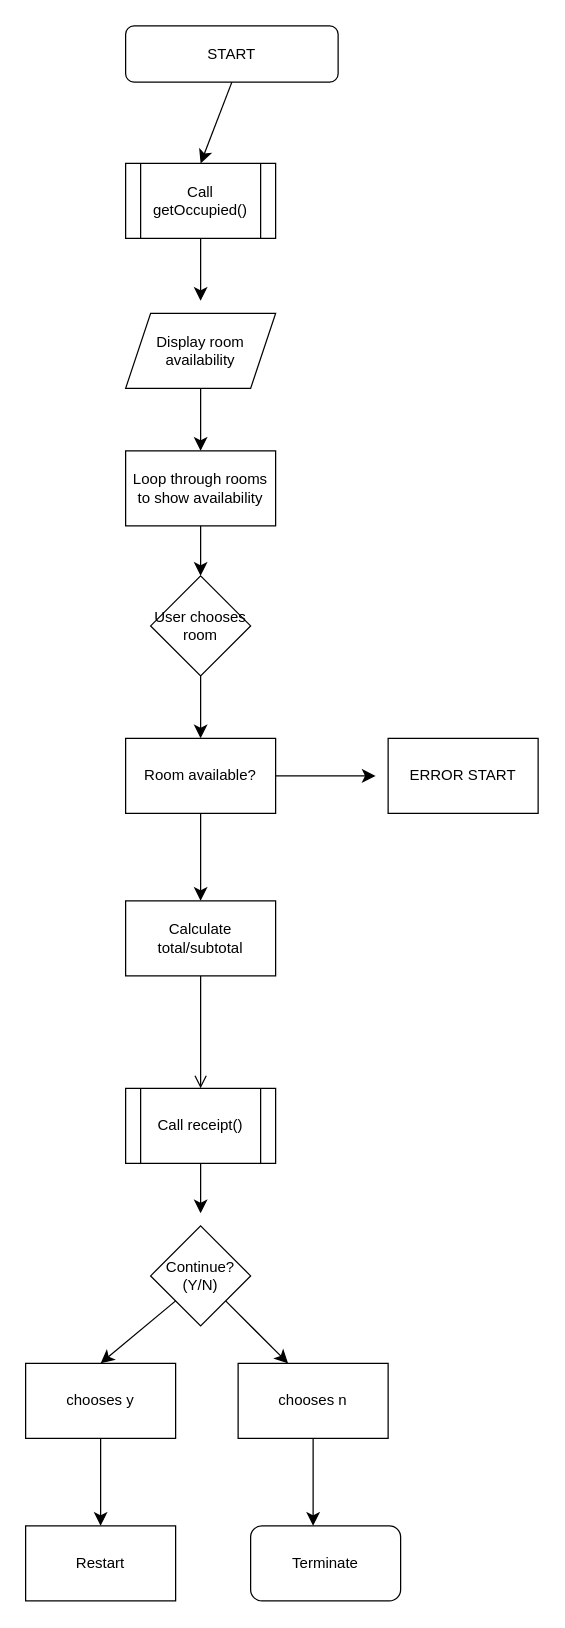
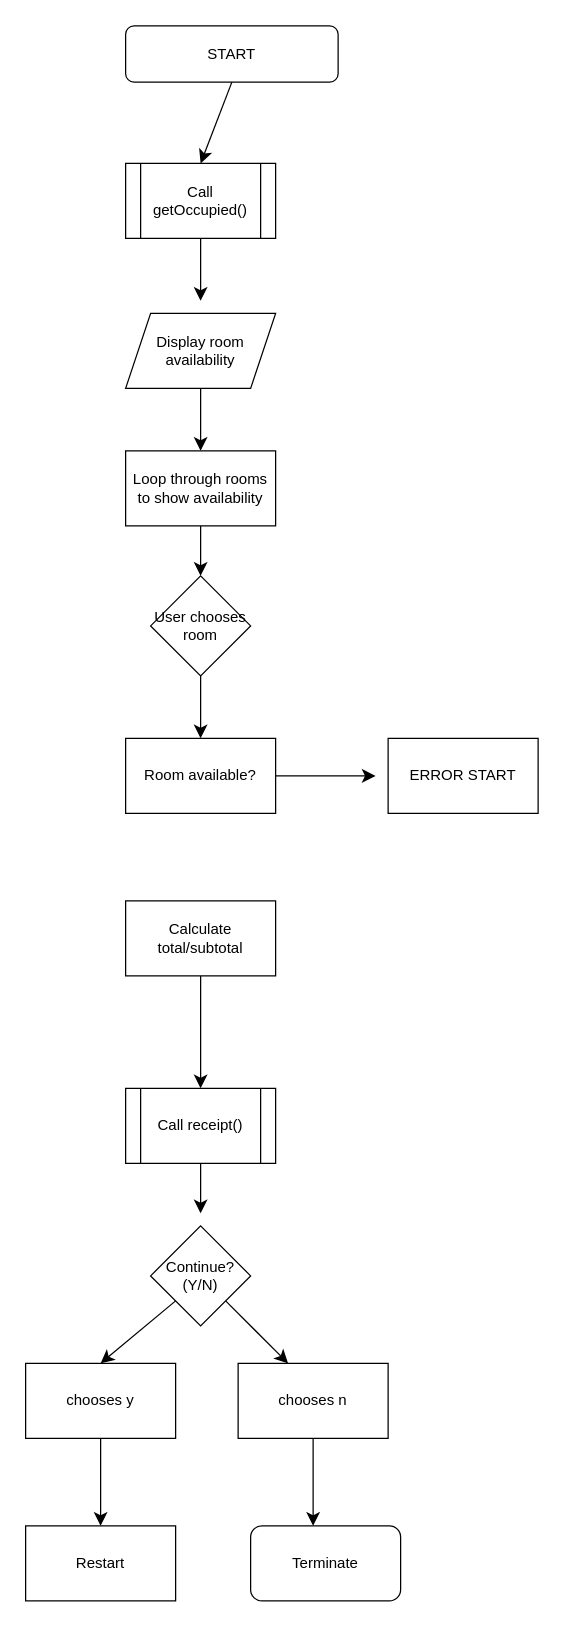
  <mxCell id="0" />
  <mxCell id="1" parent="0" />
  <mxCell id="2" value="START" style="rounded=1;whiteSpace=wrap;html=1;" vertex="1" parent="1"><mxGeometry x="100" y="20" width="170" height="45" as="geometry" /></mxCell>
  <mxCell id="3" value="" style="endArrow=classic;html=1;rounded=0;fontSize=12;startSize=8;endSize=8;curved=1;exitX=0.5;exitY=1;exitDx=0;exitDy=0;" edge="1" parent="1" source="2"><mxGeometry width="50" height="50" relative="1" as="geometry"><mxPoint x="130" y="160" as="sourcePoint" /><mxPoint x="160" y="130" as="targetPoint" /></mxGeometry></mxCell>
  <mxCell id="4" value="Call getOccupied()" style="shape=process;whiteSpace=wrap;html=1;backgroundOutline=1;" vertex="1" parent="1"><mxGeometry x="100" y="130" width="120" height="60" as="geometry" /></mxCell>
  <mxCell id="5" value="" style="endArrow=classic;html=1;rounded=0;fontSize=12;startSize=8;endSize=8;curved=1;exitX=0.5;exitY=1;exitDx=0;exitDy=0;" edge="1" parent="1" source="4"><mxGeometry width="50" height="50" relative="1" as="geometry"><mxPoint x="100" y="290" as="sourcePoint" /><mxPoint x="160" y="240" as="targetPoint" /></mxGeometry></mxCell>
  <mxCell id="6" value="Display room availability" style="shape=parallelogram;perimeter=parallelogramPerimeter;whiteSpace=wrap;html=1;fixedSize=1;" vertex="1" parent="1"><mxGeometry x="100" y="250" width="120" height="60" as="geometry" /></mxCell>
  <mxCell id="7" value="" style="endArrow=classic;html=1;rounded=0;fontSize=12;startSize=8;endSize=8;curved=1;exitX=0.5;exitY=1;exitDx=0;exitDy=0;" edge="1" parent="1" source="6"><mxGeometry width="50" height="50" relative="1" as="geometry"><mxPoint x="100" y="290" as="sourcePoint" /><mxPoint x="160" y="360" as="targetPoint" /></mxGeometry></mxCell>
  <mxCell id="8" value="Loop through rooms to show availability" style="rounded=0;whiteSpace=wrap;html=1;" vertex="1" parent="1"><mxGeometry x="100" y="360" width="120" height="60" as="geometry" /></mxCell>
  <mxCell id="9" value="" style="endArrow=classic;html=1;rounded=0;fontSize=12;startSize=8;endSize=8;curved=1;exitX=0.5;exitY=1;exitDx=0;exitDy=0;" edge="1" parent="1" source="8"><mxGeometry width="50" height="50" relative="1" as="geometry"><mxPoint x="100" y="290" as="sourcePoint" /><mxPoint x="160" y="460" as="targetPoint" /></mxGeometry></mxCell>
  <mxCell id="10" value="User chooses room" style="rhombus;whiteSpace=wrap;html=1;" vertex="1" parent="1"><mxGeometry x="120" y="460" width="80" height="80" as="geometry" /></mxCell>
  <mxCell id="11" value="" style="endArrow=classic;html=1;rounded=0;fontSize=12;startSize=8;endSize=8;curved=1;exitX=0.5;exitY=1;exitDx=0;exitDy=0;" edge="1" parent="1" source="10"><mxGeometry width="50" height="50" relative="1" as="geometry"><mxPoint x="180" y="640" as="sourcePoint" /><mxPoint x="160" y="590" as="targetPoint" /></mxGeometry></mxCell>
  <mxCell id="12" value="Room available?" style="rounded=0;whiteSpace=wrap;html=1;" vertex="1" parent="1"><mxGeometry x="100" y="590" width="120" height="60" as="geometry" /></mxCell>
  <mxCell id="13" value="" style="endArrow=classic;html=1;rounded=0;fontSize=12;startSize=8;endSize=8;curved=1;exitX=1;exitY=0.5;exitDx=0;exitDy=0;" edge="1" parent="1" source="12"><mxGeometry width="50" height="50" relative="1" as="geometry"><mxPoint x="270" y="650" as="sourcePoint" /><mxPoint x="300" y="620" as="targetPoint" /></mxGeometry></mxCell>
  <mxCell id="14" value="ERROR START" style="rounded=0;whiteSpace=wrap;html=1;" vertex="1" parent="1"><mxGeometry x="310" y="590" width="120" height="60" as="geometry" /></mxCell>
  <mxCell id="15" value="Calculate total/subtotal" style="rounded=0;whiteSpace=wrap;html=1;" vertex="1" parent="1"><mxGeometry x="100" y="720" width="120" height="60" as="geometry" /></mxCell>
- <mxCell id="16" value="" style="endArrow=classic;html=1;rounded=0;fontSize=12;startSize=8;endSize=8;curved=1;exitX=0.5;exitY=1;exitDx=0;exitDy=0;entryX=0.5;entryY=0;entryDx=0;entryDy=0;" edge="1" parent="1" source="12" target="15"><mxGeometry width="50" height="50" relative="1" as="geometry"><mxPoint x="110" y="490" as="sourcePoint" /><mxPoint x="160" y="440" as="targetPoint" /></mxGeometry></mxCell>
  <mxCell id="17" value="Call receipt()" style="shape=process;whiteSpace=wrap;html=1;backgroundOutline=1;" vertex="1" parent="1"><mxGeometry x="100" y="870" width="120" height="60" as="geometry" /></mxCell>
- <mxCell id="18" value="" style="endArrow=open;html=1;rounded=0;fontSize=12;startSize=8;endSize=8;curved=1;exitX=0.5;exitY=1;exitDx=0;exitDy=0;entryX=0.5;entryY=0;entryDx=0;entryDy=0;" edge="1" parent="1" source="15" target="17"><mxGeometry width="50" height="50" relative="1" as="geometry"><mxPoint x="110" y="720" as="sourcePoint" /><mxPoint x="160" y="670" as="targetPoint" /></mxGeometry></mxCell>
+ <mxCell id="18" value="" style="endArrow=classic;html=1;rounded=0;fontSize=12;startSize=8;endSize=8;curved=1;exitX=0.5;exitY=1;exitDx=0;exitDy=0;entryX=0.5;entryY=0;entryDx=0;entryDy=0;" edge="1" parent="1" source="15" target="17"><mxGeometry width="50" height="50" relative="1" as="geometry"><mxPoint x="110" y="720" as="sourcePoint" /><mxPoint x="160" y="670" as="targetPoint" /></mxGeometry></mxCell>
  <mxCell id="19" value="" style="endArrow=classic;html=1;rounded=0;fontSize=12;startSize=8;endSize=8;curved=1;exitX=0.5;exitY=1;exitDx=0;exitDy=0;" edge="1" parent="1" source="17"><mxGeometry width="50" height="50" relative="1" as="geometry"><mxPoint x="110" y="920" as="sourcePoint" /><mxPoint x="160" y="970" as="targetPoint" /></mxGeometry></mxCell>
  <mxCell id="20" value="Continue?&lt;div&gt;(Y/N)&lt;/div&gt;" style="rhombus;whiteSpace=wrap;html=1;" vertex="1" parent="1"><mxGeometry x="120" y="980" width="80" height="80" as="geometry" /></mxCell>
  <mxCell id="21" value="" style="endArrow=classic;html=1;rounded=0;fontSize=12;startSize=8;endSize=8;curved=1;exitX=0;exitY=1;exitDx=0;exitDy=0;" edge="1" parent="1" source="20"><mxGeometry width="50" height="50" relative="1" as="geometry"><mxPoint x="-70" y="1060" as="sourcePoint" /><mxPoint x="80" y="1090" as="targetPoint" /></mxGeometry></mxCell>
  <mxCell id="22" value="" style="endArrow=classic;html=1;rounded=0;fontSize=12;startSize=8;endSize=8;curved=1;exitX=1;exitY=1;exitDx=0;exitDy=0;" edge="1" parent="1" source="20"><mxGeometry width="50" height="50" relative="1" as="geometry"><mxPoint x="110" y="1020" as="sourcePoint" /><mxPoint x="230" y="1090" as="targetPoint" /></mxGeometry></mxCell>
  <mxCell id="23" value="chooses y" style="rounded=0;whiteSpace=wrap;html=1;" vertex="1" parent="1"><mxGeometry x="20" y="1090" width="120" height="60" as="geometry" /></mxCell>
  <mxCell id="24" value="chooses n" style="rounded=0;whiteSpace=wrap;html=1;" vertex="1" parent="1"><mxGeometry x="190" y="1090" width="120" height="60" as="geometry" /></mxCell>
  <mxCell id="25" value="" style="endArrow=classic;html=1;rounded=0;fontSize=12;startSize=8;endSize=8;curved=1;exitX=0.5;exitY=1;exitDx=0;exitDy=0;" edge="1" parent="1" source="23"><mxGeometry width="50" height="50" relative="1" as="geometry"><mxPoint x="100" y="1270" as="sourcePoint" /><mxPoint x="80" y="1220" as="targetPoint" /></mxGeometry></mxCell>
  <mxCell id="26" value="" style="endArrow=classic;html=1;rounded=0;fontSize=12;startSize=8;endSize=8;curved=1;exitX=0.5;exitY=1;exitDx=0;exitDy=0;" edge="1" parent="1" source="24"><mxGeometry width="50" height="50" relative="1" as="geometry"><mxPoint x="260" y="1240" as="sourcePoint" /><mxPoint x="250" y="1220" as="targetPoint" /></mxGeometry></mxCell>
  <mxCell id="27" value="Restart" style="rounded=0;whiteSpace=wrap;html=1;" vertex="1" parent="1"><mxGeometry x="20" y="1220" width="120" height="60" as="geometry" /></mxCell>
  <mxCell id="28" value="Terminate" style="rounded=1;whiteSpace=wrap;html=1;" vertex="1" parent="1"><mxGeometry x="200" y="1220" width="120" height="60" as="geometry" /></mxCell>
